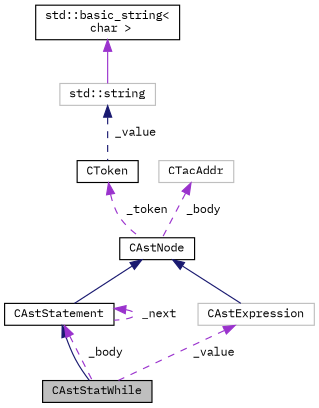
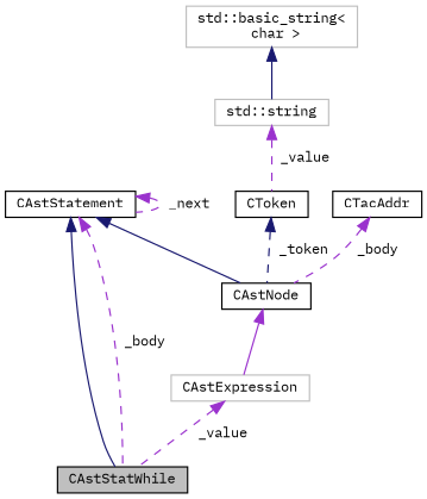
  digraph {
    fontname="IBM Plex Mono"
    node [color=black fillcolor=white fontname="IBM Plex Mono" fontsize=10 shape=record style=filled]
    edge [color=darkorchid3 dir=back fontname="IBM Plex Mono" fontsize=10 labelfontname=Helvetica labelfontsize=10 style=dashed]
    n1 [fillcolor=grey75 fontcolor=black height=0.2 label=CAstStatWhile width=0.4]
    n2 [height=0.2 label=CAstStatement width=0.4]
    n3 [height=0.2 label=CAstNode width=0.4]
    n4 [color=grey75 height=0.2 label=CAstExpression width=0.4]
    n5 [height=0.2 label=CToken width=0.4]
    n6 [color=grey75 height=0.2 label="std::string" width=0.4]
-   n7 [height=0.2 label="std::basic_string\<\l char \>" width=0.4]
-   n8 [color=grey75 height=0.2 label=CTacAddr width=0.4]
+   n7 [color=grey75 height=0.2 label="std::basic_string\<\l char \>" width=0.4]
+   n8 [height=0.2 label=CTacAddr width=0.4]
    n2 -> n1 [color=midnightblue style=solid]
    n2 -> n1 [label=" _body"]
    n2 -> n2 [label=" _next"]
-   n3 -> n2 [color=midnightblue style=solid]
-   n3 -> n4 [color=midnightblue style=solid]
+   n2 -> n3 [color=midnightblue style=solid]
+   n3 -> n4 [style=solid]
    n4 -> n1 [label=" _value"]
-   n5 -> n3 [label=" _token"]
-   n6 -> n5 [color=midnightblue label=" _value"]
-   n7 -> n6 [style=solid]
+   n5 -> n3 [color=midnightblue label=" _token"]
+   n6 -> n5 [label=" _value"]
+   n7 -> n6 [color=midnightblue style=solid]
    n8 -> n3 [label=" _body"]
  }
